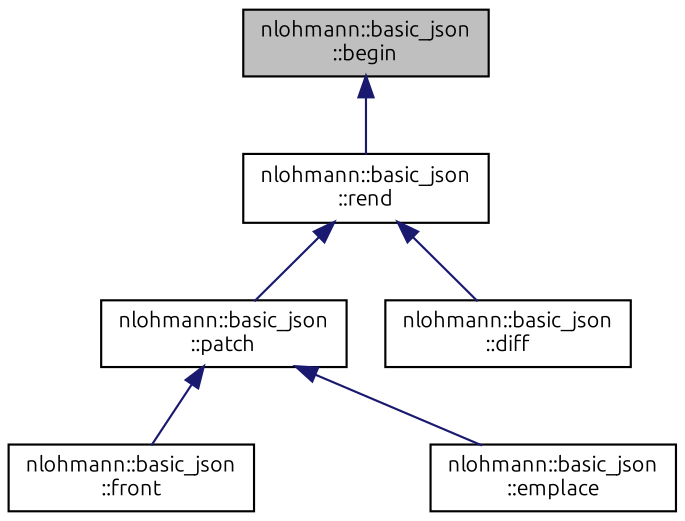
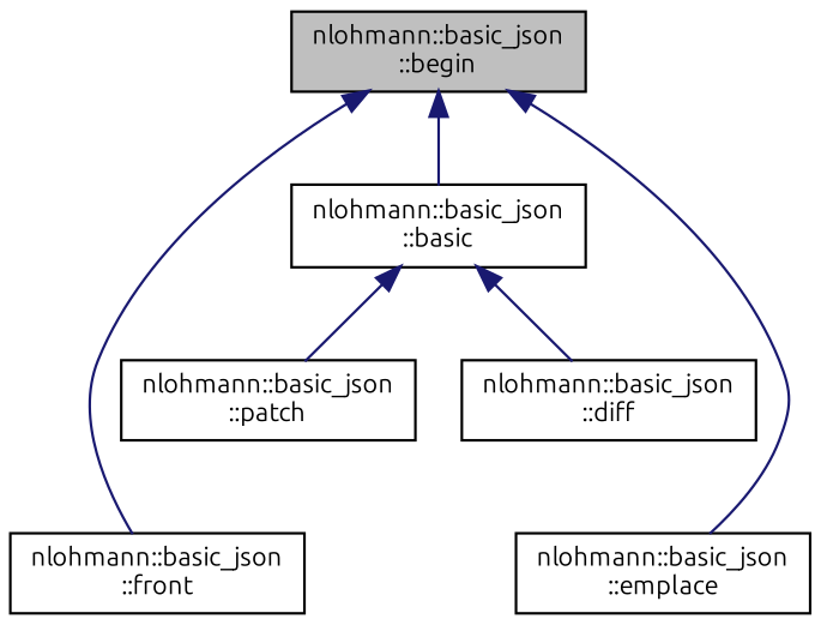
  digraph {
    fontname=Ubuntu
    rankdir=TB
    node [color=black fillcolor=white fontname=Ubuntu fontsize=10 shape=record style=filled]
    edge [color=midnightblue dir=back fontname=Ubuntu fontsize=10 labelfontname=Helvetica labelfontsize=10 style=solid]
    n1 [fillcolor=grey75 fontcolor=black height=0.2 label="nlohmann::basic_json\l::begin" width=0.4]
    n2 [height=0.2 label="nlohmann::basic_json\l::front" width=0.4]
-   n3 [height=0.2 label="nlohmann::basic_json\l::rend" width=0.4]
+   n3 [height=0.2 label="nlohmann::basic_json\l::basic" width=0.4]
    n4 [height=0.2 label="nlohmann::basic_json\l::emplace" width=0.4]
    n5 [height=0.2 label="nlohmann::basic_json\l::patch" width=0.4]
    n6 [height=0.2 label="nlohmann::basic_json\l::diff" width=0.4]
-   n5 -> n2
+   n1 -> n2
    n1 -> n3
-   n5 -> n4
+   n1 -> n4
    n3 -> n5
    n3 -> n6
  }
